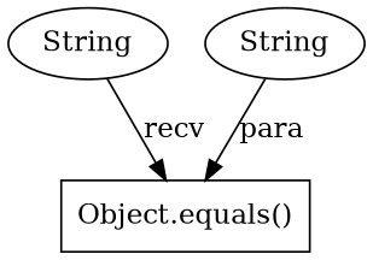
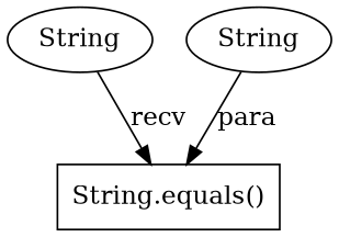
  digraph {
    fontname="DejaVu Serif"
    node [shape=ellipse fontname="DejaVu Serif"]
    edge [fontname="DejaVu Serif"]
-   n1 [label="Object.equals()" shape=box]
+   n1 [label="String.equals()" shape=box]
    n2 [label=String]
    n3 [label=String]
    n2 -> n1 [label=recv]
    n3 -> n1 [label=para]
  }
